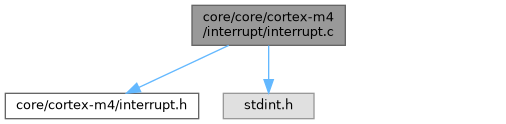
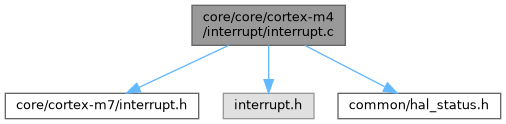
  digraph {
    node [color=grey40 fillcolor=white fontname=Helvetica fontsize=10 shape=box style=filled]
    edge [color=steelblue1 fontname=Helvetica fontsize=10 labelfontname=Helvetica labelfontsize=10 style=solid]
    n1 [color=gray40 fillcolor=grey60 fontcolor=black height=0.2 label="core/core/cortex-m4\l/interrupt/interrupt.c" width=0.4]
-   n2 [height=0.2 label="core/cortex-m4/interrupt.h" width=0.4]
-   n3 [color=grey60 fillcolor="#E0E0E0" height=0.2 label="stdint.h" width=0.4]
+   n2 [height=0.2 label="core/cortex-m7/interrupt.h" width=0.4]
+   n3 [color=grey60 fillcolor="#E0E0E0" height=0.2 label="interrupt.h" width=0.4]
+   n4 [height=0.2 label="common/hal_status.h" width=0.4]
    n1 -> n2
    n1 -> n3
+   n1 -> n4
  }
